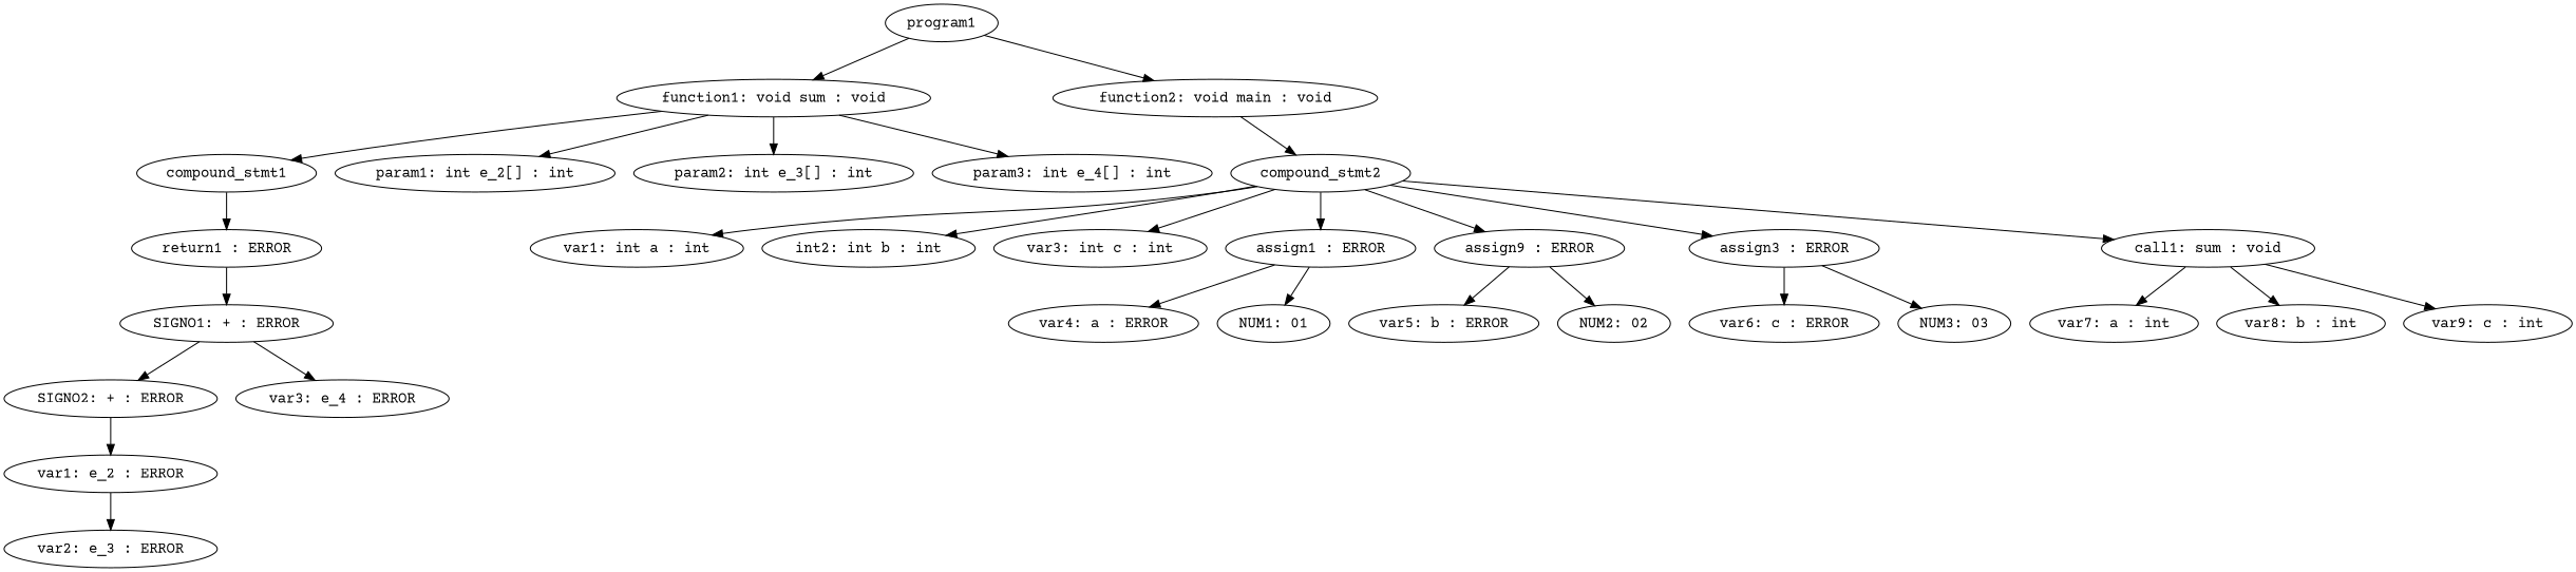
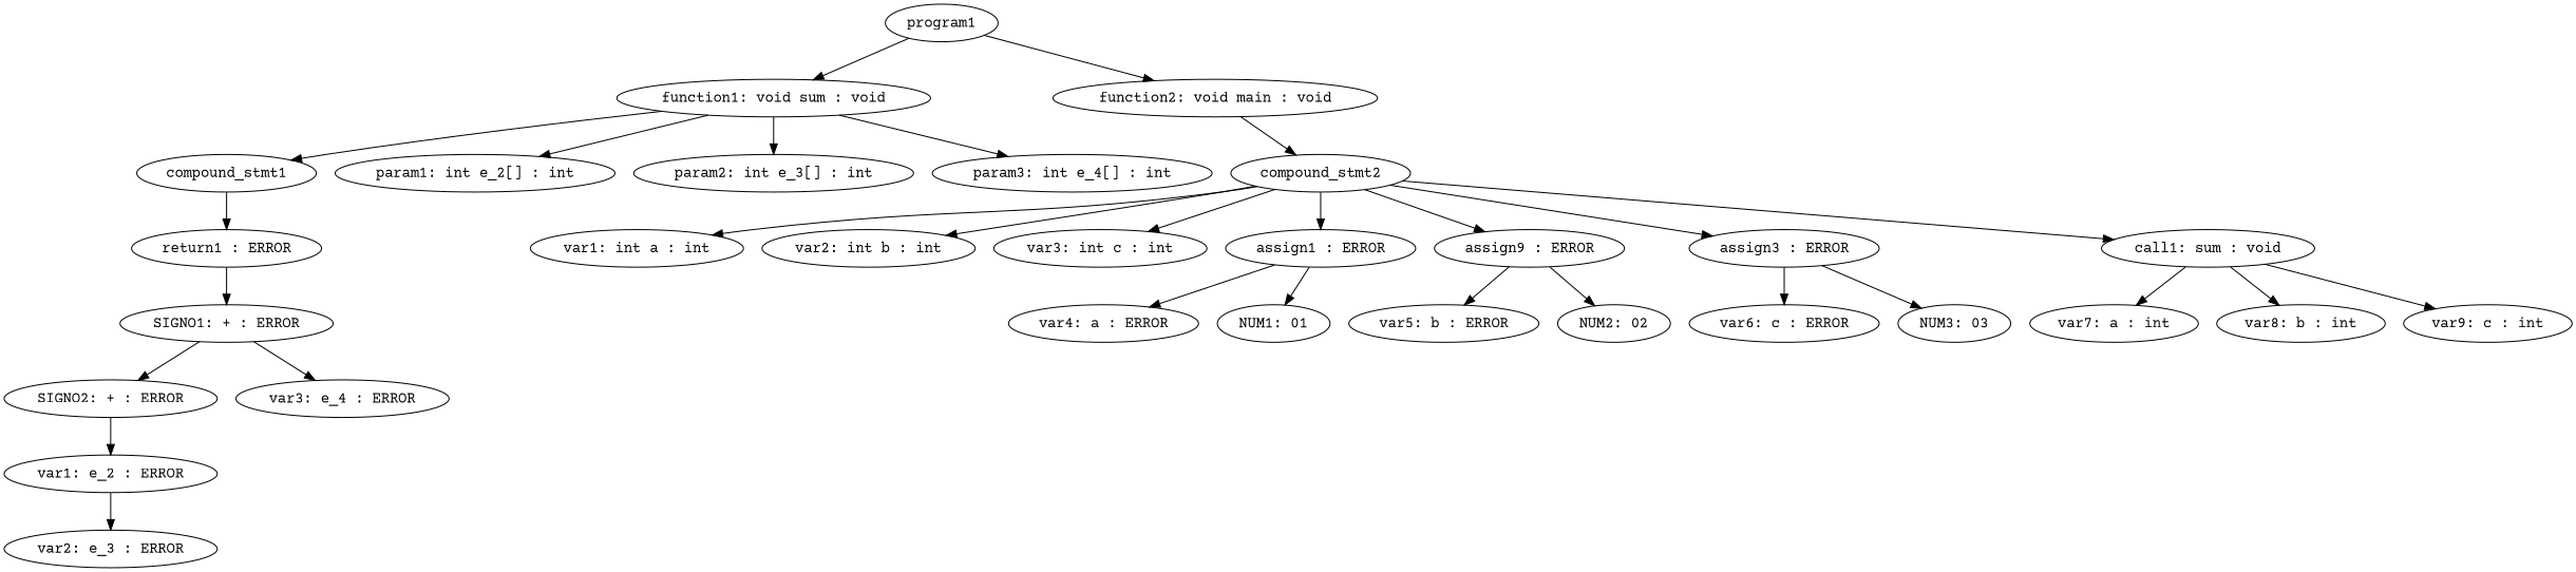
  digraph {
    fontname="Courier Prime"
    node [fontname="Courier Prime"]
    edge [fontname="Courier Prime"]
    program1
    "function1: void sum : void"
    "function2: void main : void"
    compound_stmt1
    "param1: int e_2[] : int"
    "param2: int e_3[] : int"
    "param3: int e_4[] : int"
    compound_stmt2
    "return1 : ERROR"
    "SIGNO1: + : ERROR"
    "SIGNO2: + : ERROR"
    "var3: e_4 : ERROR"
    "var1: e_2 : ERROR"
    "var2: e_3 : ERROR"
    "var1: int a : int"
-   "var2: int b : int" [label="int2: int b : int"]
+   "var2: int b : int"
    "var3: int c : int"
    "assign1 : ERROR"
    n19 [label="assign9 : ERROR"]
    "assign3 : ERROR"
    "call1: sum : void"
    "var4: a : ERROR"
    "NUM1: 01"
    "var5: b : ERROR"
    "NUM2: 02"
    "var6: c : ERROR"
    "NUM3: 03"
    "var7: a : int"
    "var8: b : int"
    "var9: c : int"
    program1 -> "function1: void sum : void"
    program1 -> "function2: void main : void"
    "function1: void sum : void" -> compound_stmt1
    "function1: void sum : void" -> "param1: int e_2[] : int"
    "function1: void sum : void" -> "param2: int e_3[] : int"
    "function1: void sum : void" -> "param3: int e_4[] : int"
    "function2: void main : void" -> compound_stmt2
    compound_stmt1 -> "return1 : ERROR"
    compound_stmt2 -> "var1: int a : int"
    compound_stmt2 -> "var2: int b : int"
    compound_stmt2 -> "var3: int c : int"
    compound_stmt2 -> "assign1 : ERROR"
    compound_stmt2 -> n19
    compound_stmt2 -> "assign3 : ERROR"
    compound_stmt2 -> "call1: sum : void"
    "return1 : ERROR" -> "SIGNO1: + : ERROR"
    "SIGNO1: + : ERROR" -> "SIGNO2: + : ERROR"
    "SIGNO1: + : ERROR" -> "var3: e_4 : ERROR"
    "SIGNO2: + : ERROR" -> "var1: e_2 : ERROR"
    "var1: e_2 : ERROR" -> "var2: e_3 : ERROR"
    "assign1 : ERROR" -> "var4: a : ERROR"
    "assign1 : ERROR" -> "NUM1: 01"
    n19 -> "var5: b : ERROR"
    n19 -> "NUM2: 02"
    "assign3 : ERROR" -> "var6: c : ERROR"
    "assign3 : ERROR" -> "NUM3: 03"
    "call1: sum : void" -> "var7: a : int"
    "call1: sum : void" -> "var8: b : int"
    "call1: sum : void" -> "var9: c : int"
  }
